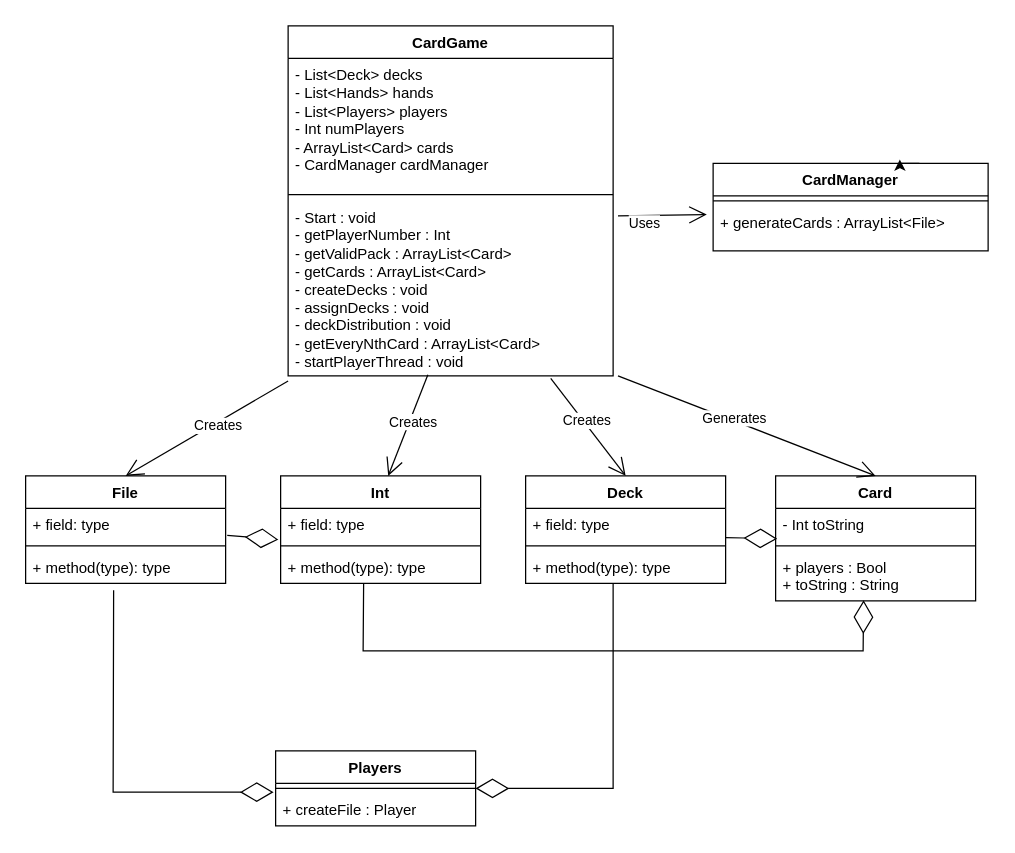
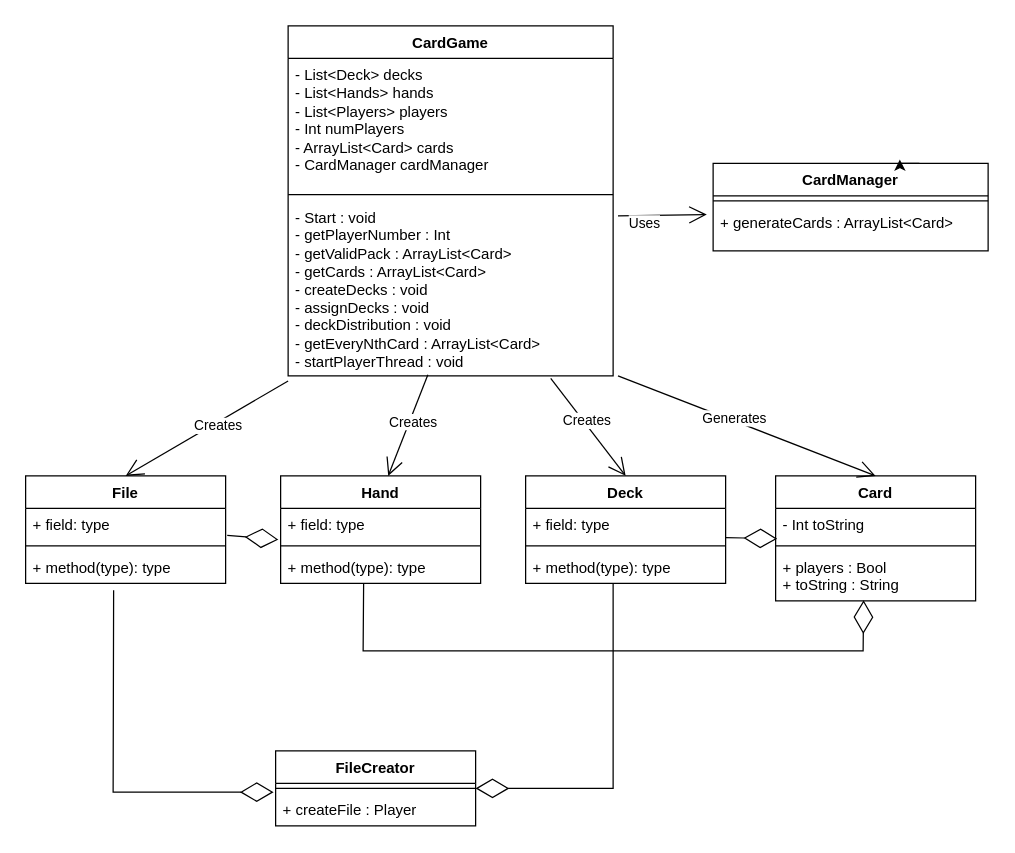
  <mxCell id="0" />
  <mxCell id="1" parent="0" />
  <mxCell id="2" value="CardGame" style="swimlane;fontStyle=1;align=center;verticalAlign=top;childLayout=stackLayout;horizontal=1;startSize=26;horizontalStack=0;resizeParent=1;resizeParentMax=0;resizeLast=0;collapsible=1;marginBottom=0;whiteSpace=wrap;html=1;" vertex="1" parent="1"><mxGeometry x="230" y="20" width="260" height="280" as="geometry" /></mxCell>
  <mxCell id="3" value="&lt;div&gt;- List&amp;lt;Deck&amp;gt; decks&lt;/div&gt;&lt;div&gt;- List&amp;lt;Hands&amp;gt; hands&lt;/div&gt;&lt;div&gt;- List&amp;lt;Players&amp;gt; players&lt;/div&gt;&lt;div&gt;- Int numPlayers&lt;/div&gt;&lt;div&gt;- ArrayList&amp;lt;Card&amp;gt; cards&lt;/div&gt;&lt;div&gt;- CardManager cardManager&lt;/div&gt;&lt;div&gt;&lt;br&gt;&lt;/div&gt;&lt;div&gt;&lt;br&gt;&lt;br&gt;&lt;/div&gt;" style="text;strokeColor=none;fillColor=none;align=left;verticalAlign=top;spacingLeft=4;spacingRight=4;overflow=hidden;rotatable=0;points=[[0,0.5],[1,0.5]];portConstraint=eastwest;whiteSpace=wrap;html=1;" vertex="1" parent="2"><mxGeometry y="26" width="260" height="104" as="geometry" /></mxCell>
  <mxCell id="4" value="" style="line;strokeWidth=1;fillColor=none;align=left;verticalAlign=middle;spacingTop=-1;spacingLeft=3;spacingRight=3;rotatable=0;labelPosition=right;points=[];portConstraint=eastwest;strokeColor=inherit;" vertex="1" parent="2"><mxGeometry y="130" width="260" height="10" as="geometry" /></mxCell>
  <mxCell id="5" value="&lt;div&gt;- Start : void&lt;/div&gt;&lt;div&gt;- getPlayerNumber : Int&lt;/div&gt;&lt;div&gt;- getValidPack : ArrayList&amp;lt;Card&amp;gt;&lt;/div&gt;&lt;div&gt;- getCards : ArrayList&amp;lt;Card&amp;gt;&lt;/div&gt;&lt;div&gt;- createDecks : void&lt;/div&gt;&lt;div&gt;- assignDecks : void&lt;/div&gt;&lt;div&gt;- deckDistribution : void&lt;/div&gt;&lt;div&gt;- getEveryNthCard : ArrayList&amp;lt;Card&amp;gt;&lt;/div&gt;&lt;div&gt;- startPlayerThread : void&lt;/div&gt;&lt;div&gt;&lt;br&gt;&lt;/div&gt;" style="text;strokeColor=none;fillColor=none;align=left;verticalAlign=top;spacingLeft=4;spacingRight=4;overflow=hidden;rotatable=0;points=[[0,0.5],[1,0.5]];portConstraint=eastwest;whiteSpace=wrap;html=1;" vertex="1" parent="2"><mxGeometry y="140" width="260" height="140" as="geometry" /></mxCell>
  <mxCell id="6" value="File" style="swimlane;fontStyle=1;align=center;verticalAlign=top;childLayout=stackLayout;horizontal=1;startSize=26;horizontalStack=0;resizeParent=1;resizeParentMax=0;resizeLast=0;collapsible=1;marginBottom=0;whiteSpace=wrap;html=1;" vertex="1" parent="1"><mxGeometry x="20" y="380" width="160" height="86" as="geometry" /></mxCell>
  <mxCell id="7" value="+ field: type" style="text;strokeColor=none;fillColor=none;align=left;verticalAlign=top;spacingLeft=4;spacingRight=4;overflow=hidden;rotatable=0;points=[[0,0.5],[1,0.5]];portConstraint=eastwest;whiteSpace=wrap;html=1;" vertex="1" parent="6"><mxGeometry y="26" width="160" height="26" as="geometry" /></mxCell>
  <mxCell id="8" value="" style="line;strokeWidth=1;fillColor=none;align=left;verticalAlign=middle;spacingTop=-1;spacingLeft=3;spacingRight=3;rotatable=0;labelPosition=right;points=[];portConstraint=eastwest;strokeColor=inherit;" vertex="1" parent="6"><mxGeometry y="52" width="160" height="8" as="geometry" /></mxCell>
  <mxCell id="9" value="+ method(type): type" style="text;strokeColor=none;fillColor=none;align=left;verticalAlign=top;spacingLeft=4;spacingRight=4;overflow=hidden;rotatable=0;points=[[0,0.5],[1,0.5]];portConstraint=eastwest;whiteSpace=wrap;html=1;" vertex="1" parent="6"><mxGeometry y="60" width="160" height="26" as="geometry" /></mxCell>
  <mxCell id="10" value="Deck" style="swimlane;fontStyle=1;align=center;verticalAlign=top;childLayout=stackLayout;horizontal=1;startSize=26;horizontalStack=0;resizeParent=1;resizeParentMax=0;resizeLast=0;collapsible=1;marginBottom=0;whiteSpace=wrap;html=1;" vertex="1" parent="1"><mxGeometry x="420" y="380" width="160" height="86" as="geometry" /></mxCell>
  <mxCell id="11" value="+ field: type" style="text;strokeColor=none;fillColor=none;align=left;verticalAlign=top;spacingLeft=4;spacingRight=4;overflow=hidden;rotatable=0;points=[[0,0.5],[1,0.5]];portConstraint=eastwest;whiteSpace=wrap;html=1;" vertex="1" parent="10"><mxGeometry y="26" width="160" height="26" as="geometry" /></mxCell>
  <mxCell id="12" value="" style="line;strokeWidth=1;fillColor=none;align=left;verticalAlign=middle;spacingTop=-1;spacingLeft=3;spacingRight=3;rotatable=0;labelPosition=right;points=[];portConstraint=eastwest;strokeColor=inherit;" vertex="1" parent="10"><mxGeometry y="52" width="160" height="8" as="geometry" /></mxCell>
  <mxCell id="13" value="+ method(type): type" style="text;strokeColor=none;fillColor=none;align=left;verticalAlign=top;spacingLeft=4;spacingRight=4;overflow=hidden;rotatable=0;points=[[0,0.5],[1,0.5]];portConstraint=eastwest;whiteSpace=wrap;html=1;" vertex="1" parent="10"><mxGeometry y="60" width="160" height="26" as="geometry" /></mxCell>
  <mxCell id="14" value="CardManager" style="swimlane;fontStyle=1;align=center;verticalAlign=top;childLayout=stackLayout;horizontal=1;startSize=26;horizontalStack=0;resizeParent=1;resizeParentMax=0;resizeLast=0;collapsible=1;marginBottom=0;whiteSpace=wrap;html=1;" vertex="1" parent="1"><mxGeometry x="570" y="130" width="220" height="70" as="geometry" /></mxCell>
  <mxCell id="15" value="" style="line;strokeWidth=1;fillColor=none;align=left;verticalAlign=middle;spacingTop=-1;spacingLeft=3;spacingRight=3;rotatable=0;labelPosition=right;points=[];portConstraint=eastwest;strokeColor=inherit;" vertex="1" parent="14"><mxGeometry y="26" width="220" height="8" as="geometry" /></mxCell>
- <mxCell id="16" value="+ generateCards : ArrayList&amp;lt;File&amp;gt;" style="text;strokeColor=none;fillColor=none;align=left;verticalAlign=top;spacingLeft=4;spacingRight=4;overflow=hidden;rotatable=0;points=[[0,0.5],[1,0.5]];portConstraint=eastwest;whiteSpace=wrap;html=1;" vertex="1" parent="14"><mxGeometry y="34" width="220" height="36" as="geometry" /></mxCell>
- <mxCell id="17" value="Players" style="swimlane;fontStyle=1;align=center;verticalAlign=top;childLayout=stackLayout;horizontal=1;startSize=26;horizontalStack=0;resizeParent=1;resizeParentMax=0;resizeLast=0;collapsible=1;marginBottom=0;whiteSpace=wrap;html=1;" vertex="1" parent="1"><mxGeometry x="220" y="600" width="160" height="60" as="geometry" /></mxCell>
+ <mxCell id="16" value="+ generateCards : ArrayList&amp;lt;Card&amp;gt;" style="text;strokeColor=none;fillColor=none;align=left;verticalAlign=top;spacingLeft=4;spacingRight=4;overflow=hidden;rotatable=0;points=[[0,0.5],[1,0.5]];portConstraint=eastwest;whiteSpace=wrap;html=1;" vertex="1" parent="14"><mxGeometry y="34" width="220" height="36" as="geometry" /></mxCell>
+ <mxCell id="17" value="FileCreator" style="swimlane;fontStyle=1;align=center;verticalAlign=top;childLayout=stackLayout;horizontal=1;startSize=26;horizontalStack=0;resizeParent=1;resizeParentMax=0;resizeLast=0;collapsible=1;marginBottom=0;whiteSpace=wrap;html=1;" vertex="1" parent="1"><mxGeometry x="220" y="600" width="160" height="60" as="geometry" /></mxCell>
  <mxCell id="18" value="" style="line;strokeWidth=1;fillColor=none;align=left;verticalAlign=middle;spacingTop=-1;spacingLeft=3;spacingRight=3;rotatable=0;labelPosition=right;points=[];portConstraint=eastwest;strokeColor=inherit;" vertex="1" parent="17"><mxGeometry y="26" width="160" height="8" as="geometry" /></mxCell>
  <mxCell id="19" value="+ createFile : Player" style="text;strokeColor=none;fillColor=none;align=left;verticalAlign=top;spacingLeft=4;spacingRight=4;overflow=hidden;rotatable=0;points=[[0,0.5],[1,0.5]];portConstraint=eastwest;whiteSpace=wrap;html=1;" vertex="1" parent="17"><mxGeometry y="34" width="160" height="26" as="geometry" /></mxCell>
- <mxCell id="20" value="Int" style="swimlane;fontStyle=1;align=center;verticalAlign=top;childLayout=stackLayout;horizontal=1;startSize=26;horizontalStack=0;resizeParent=1;resizeParentMax=0;resizeLast=0;collapsible=1;marginBottom=0;whiteSpace=wrap;html=1;" vertex="1" parent="1"><mxGeometry x="224" y="380" width="160" height="86" as="geometry" /></mxCell>
+ <mxCell id="20" value="Hand" style="swimlane;fontStyle=1;align=center;verticalAlign=top;childLayout=stackLayout;horizontal=1;startSize=26;horizontalStack=0;resizeParent=1;resizeParentMax=0;resizeLast=0;collapsible=1;marginBottom=0;whiteSpace=wrap;html=1;" vertex="1" parent="1"><mxGeometry x="224" y="380" width="160" height="86" as="geometry" /></mxCell>
  <mxCell id="21" value="" style="endArrow=open;endFill=1;endSize=12;html=1;rounded=0;entryX=0.5;entryY=0;entryDx=0;entryDy=0;exitX=0.43;exitY=0.993;exitDx=0;exitDy=0;exitPerimeter=0;" edge="1" parent="20" source="5"><mxGeometry width="160" relative="1" as="geometry"><mxPoint x="-134.0" y="-95.94" as="sourcePoint" /><mxPoint x="86.06" as="targetPoint" /></mxGeometry></mxCell>
  <mxCell id="22" value="Creates" style="edgeLabel;html=1;align=center;verticalAlign=middle;resizable=0;points=[];" vertex="1" connectable="0" parent="21"><mxGeometry x="-0.104" y="2" relative="1" as="geometry"><mxPoint as="offset" /></mxGeometry></mxCell>
  <mxCell id="23" value="+ field: type" style="text;strokeColor=none;fillColor=none;align=left;verticalAlign=top;spacingLeft=4;spacingRight=4;overflow=hidden;rotatable=0;points=[[0,0.5],[1,0.5]];portConstraint=eastwest;whiteSpace=wrap;html=1;" vertex="1" parent="20"><mxGeometry y="26" width="160" height="26" as="geometry" /></mxCell>
  <mxCell id="24" value="" style="line;strokeWidth=1;fillColor=none;align=left;verticalAlign=middle;spacingTop=-1;spacingLeft=3;spacingRight=3;rotatable=0;labelPosition=right;points=[];portConstraint=eastwest;strokeColor=inherit;" vertex="1" parent="20"><mxGeometry y="52" width="160" height="8" as="geometry" /></mxCell>
  <mxCell id="25" value="+ method(type): type" style="text;strokeColor=none;fillColor=none;align=left;verticalAlign=top;spacingLeft=4;spacingRight=4;overflow=hidden;rotatable=0;points=[[0,0.5],[1,0.5]];portConstraint=eastwest;whiteSpace=wrap;html=1;" vertex="1" parent="20"><mxGeometry y="60" width="160" height="26" as="geometry" /></mxCell>
  <mxCell id="26" value="Card" style="swimlane;fontStyle=1;align=center;verticalAlign=top;childLayout=stackLayout;horizontal=1;startSize=26;horizontalStack=0;resizeParent=1;resizeParentMax=0;resizeLast=0;collapsible=1;marginBottom=0;whiteSpace=wrap;html=1;" vertex="1" parent="1"><mxGeometry x="620" y="380" width="160" height="100" as="geometry" /></mxCell>
  <mxCell id="27" value="- Int toString" style="text;strokeColor=none;fillColor=none;align=left;verticalAlign=top;spacingLeft=4;spacingRight=4;overflow=hidden;rotatable=0;points=[[0,0.5],[1,0.5]];portConstraint=eastwest;whiteSpace=wrap;html=1;" vertex="1" parent="26"><mxGeometry y="26" width="160" height="26" as="geometry" /></mxCell>
  <mxCell id="28" value="" style="line;strokeWidth=1;fillColor=none;align=left;verticalAlign=middle;spacingTop=-1;spacingLeft=3;spacingRight=3;rotatable=0;labelPosition=right;points=[];portConstraint=eastwest;strokeColor=inherit;" vertex="1" parent="26"><mxGeometry y="52" width="160" height="8" as="geometry" /></mxCell>
  <mxCell id="29" value="&lt;div&gt;+ players : Bool&lt;/div&gt;&lt;div&gt;+ toString : String&lt;br&gt;&lt;/div&gt;" style="text;strokeColor=none;fillColor=none;align=left;verticalAlign=top;spacingLeft=4;spacingRight=4;overflow=hidden;rotatable=0;points=[[0,0.5],[1,0.5]];portConstraint=eastwest;whiteSpace=wrap;html=1;" vertex="1" parent="26"><mxGeometry y="60" width="160" height="40" as="geometry" /></mxCell>
  <mxCell id="30" style="edgeStyle=orthogonalEdgeStyle;rounded=0;orthogonalLoop=1;jettySize=auto;html=1;exitX=0.75;exitY=0;exitDx=0;exitDy=0;entryX=0.679;entryY=-0.044;entryDx=0;entryDy=0;entryPerimeter=0;" edge="1" parent="1" source="14" target="14"><mxGeometry relative="1" as="geometry" /></mxCell>
  <mxCell id="31" value="" style="endArrow=open;endFill=1;endSize=12;html=1;rounded=0;entryX=-0.023;entryY=0.194;entryDx=0;entryDy=0;entryPerimeter=0;exitX=1.015;exitY=0.086;exitDx=0;exitDy=0;exitPerimeter=0;" edge="1" parent="1" source="5" target="16"><mxGeometry width="160" relative="1" as="geometry"><mxPoint x="300" y="390" as="sourcePoint" /><mxPoint x="460" y="390" as="targetPoint" /></mxGeometry></mxCell>
  <mxCell id="32" value="Uses" style="edgeLabel;html=1;align=center;verticalAlign=middle;resizable=0;points=[];" vertex="1" connectable="0" parent="31"><mxGeometry x="-0.409" y="-6" relative="1" as="geometry"><mxPoint as="offset" /></mxGeometry></mxCell>
  <mxCell id="33" value="" style="endArrow=open;endFill=1;endSize=12;html=1;rounded=0;entryX=0.5;entryY=0;entryDx=0;entryDy=0;exitX=1.015;exitY=1;exitDx=0;exitDy=0;exitPerimeter=0;" edge="1" parent="1" source="5" target="26"><mxGeometry width="160" relative="1" as="geometry"><mxPoint x="300" y="390" as="sourcePoint" /><mxPoint x="460" y="390" as="targetPoint" /></mxGeometry></mxCell>
  <mxCell id="34" value="Generates" style="edgeLabel;html=1;align=center;verticalAlign=middle;resizable=0;points=[];" vertex="1" connectable="0" parent="33"><mxGeometry x="-0.104" y="2" relative="1" as="geometry"><mxPoint as="offset" /></mxGeometry></mxCell>
  <mxCell id="35" value="" style="endArrow=open;endFill=1;endSize=12;html=1;rounded=0;entryX=0.5;entryY=0;entryDx=0;entryDy=0;exitX=0.808;exitY=1.014;exitDx=0;exitDy=0;exitPerimeter=0;" edge="1" parent="1" source="5" target="10"><mxGeometry width="160" relative="1" as="geometry"><mxPoint x="504" y="310" as="sourcePoint" /><mxPoint x="710" y="390" as="targetPoint" /></mxGeometry></mxCell>
  <mxCell id="36" value="Creates" style="edgeLabel;html=1;align=center;verticalAlign=middle;resizable=0;points=[];" vertex="1" connectable="0" parent="35"><mxGeometry x="-0.104" y="2" relative="1" as="geometry"><mxPoint as="offset" /></mxGeometry></mxCell>
  <mxCell id="37" value="" style="endArrow=open;endFill=1;endSize=12;html=1;rounded=0;entryX=0.5;entryY=0;entryDx=0;entryDy=0;exitX=0;exitY=1.029;exitDx=0;exitDy=0;exitPerimeter=0;" edge="1" parent="1" source="5" target="6"><mxGeometry width="160" relative="1" as="geometry"><mxPoint x="450" y="312" as="sourcePoint" /><mxPoint x="510" y="390" as="targetPoint" /></mxGeometry></mxCell>
  <mxCell id="38" value="Creates" style="edgeLabel;html=1;align=center;verticalAlign=middle;resizable=0;points=[];" vertex="1" connectable="0" parent="37"><mxGeometry x="-0.104" y="2" relative="1" as="geometry"><mxPoint as="offset" /></mxGeometry></mxCell>
  <mxCell id="39" value="" style="endArrow=diamondThin;endFill=0;endSize=24;html=1;rounded=0;exitX=1.008;exitY=0.833;exitDx=0;exitDy=0;exitPerimeter=0;entryX=-0.011;entryY=0.962;entryDx=0;entryDy=0;entryPerimeter=0;" edge="1" parent="1" source="7" target="23"><mxGeometry width="160" relative="1" as="geometry"><mxPoint x="340" y="470" as="sourcePoint" /><mxPoint x="500" y="470" as="targetPoint" /></mxGeometry></mxCell>
  <mxCell id="40" value="" style="endArrow=diamondThin;endFill=0;endSize=24;html=1;rounded=0;exitX=0.998;exitY=0.897;exitDx=0;exitDy=0;exitPerimeter=0;entryX=0.008;entryY=0.936;entryDx=0;entryDy=0;entryPerimeter=0;" edge="1" parent="1" source="11" target="27"><mxGeometry width="160" relative="1" as="geometry"><mxPoint x="191" y="438" as="sourcePoint" /><mxPoint x="232" y="441" as="targetPoint" /></mxGeometry></mxCell>
  <mxCell id="41" value="" style="endArrow=diamondThin;endFill=0;endSize=24;html=1;rounded=0;exitX=0.415;exitY=0.996;exitDx=0;exitDy=0;exitPerimeter=0;entryX=0.44;entryY=0.988;entryDx=0;entryDy=0;entryPerimeter=0;" edge="1" parent="1" source="25" target="29"><mxGeometry width="160" relative="1" as="geometry"><mxPoint x="201" y="448" as="sourcePoint" /><mxPoint x="690" y="467" as="targetPoint" /><Array as="points"><mxPoint x="290" y="520" /><mxPoint x="690" y="520" /></Array></mxGeometry></mxCell>
  <mxCell id="42" value="" style="endArrow=diamondThin;endFill=0;endSize=24;html=1;rounded=0;exitX=0.44;exitY=1.215;exitDx=0;exitDy=0;exitPerimeter=0;entryX=-0.01;entryY=-0.038;entryDx=0;entryDy=0;entryPerimeter=0;" edge="1" parent="1" source="9" target="19"><mxGeometry width="160" relative="1" as="geometry"><mxPoint x="191" y="438" as="sourcePoint" /><mxPoint x="232" y="441" as="targetPoint" /><Array as="points"><mxPoint x="90" y="633" /></Array></mxGeometry></mxCell>
  <mxCell id="43" value="" style="endArrow=diamondThin;endFill=0;endSize=24;html=1;rounded=0;exitX=0.44;exitY=1.215;exitDx=0;exitDy=0;exitPerimeter=0;entryX=1;entryY=0.5;entryDx=0;entryDy=0;" edge="1" parent="1" target="17"><mxGeometry width="160" relative="1" as="geometry"><mxPoint x="490" y="466" as="sourcePoint" /><mxPoint x="380" y="660" as="targetPoint" /><Array as="points"><mxPoint x="490" y="630" /></Array></mxGeometry></mxCell>
